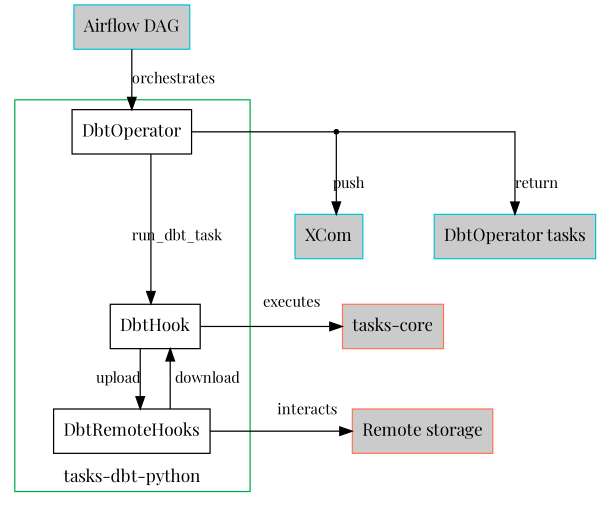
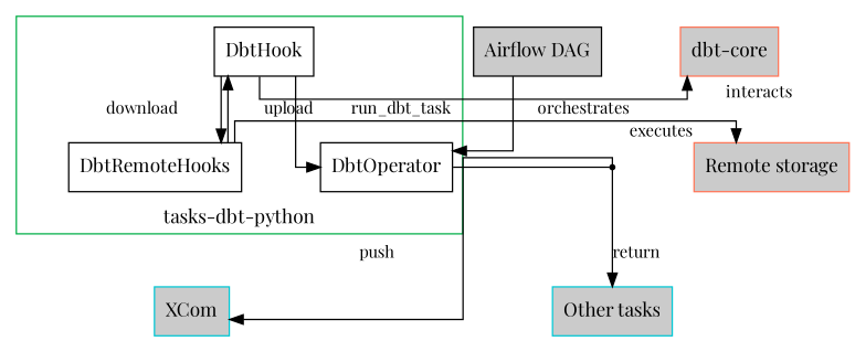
  digraph {
    fontname="Playfair Display"
    newrank=true
    nodesep=0.8
    rankdir=TB
    splines=ortho
    node [fontname="Playfair Display" shape=box fillcolor="#CBCBCB" style=filled]
    edge [fontname="Playfair Display" fontsize=12.0 labelfontsize=12.0]
    DbtHook [fillcolor="" style=""]
-   "dbt-core" [color="#FF7557" label="tasks-core"]
+   "dbt-core" [color="#FF7557"]
    DbtOperator [fillcolor="" style=""]
    split [shape=point fillcolor="" style=""]
    DbtRemoteHooks [fillcolor="" style=""]
    "Remote storage" [color="#FF7557"]
    XCom [color="#00C7D4"]
-   "Other tasks" [color="#00C7D4" label="DbtOperator tasks"]
-   "Airflow DAG" [color="#00C7D4"]
+   "Other tasks" [color="#00C7D4"]
+   "Airflow DAG" [color=black]
    subgraph sub_1 {
      rank=same
      DbtHook
      "dbt-core"
    }
    subgraph sub_2 {
      rank=same
      DbtOperator
      split
    }
    subgraph sub_3 {
      rank=same
      DbtRemoteHooks
      "Remote storage"
    }
    subgraph cluster_4 {
      color="#00AD46"
      label="tasks-dbt-python"
      labelloc=b
      DbtHook
      DbtOperator
      DbtRemoteHooks
    }
    DbtHook -> "dbt-core" [headlabel=executes labeldistance=4.5]
    DbtHook -> DbtRemoteHooks [label=upload labelfloat=true]
-   DbtOperator -> DbtHook [label=run_dbt_task]
+   DbtHook -> DbtOperator [label=run_dbt_task]
    DbtOperator -> split [arrowhead=none]
    split -> XCom [label=push labelfloat=true]
    split -> "Other tasks" [label=return]
    DbtRemoteHooks -> DbtHook [label=download]
    DbtRemoteHooks -> "Remote storage" [headlabel=interacts labeldistance=4.0]
    XCom -> DbtHook [arrowhead=none style=invis]
    "Airflow DAG" -> DbtOperator [label=orchestrates]
  }
